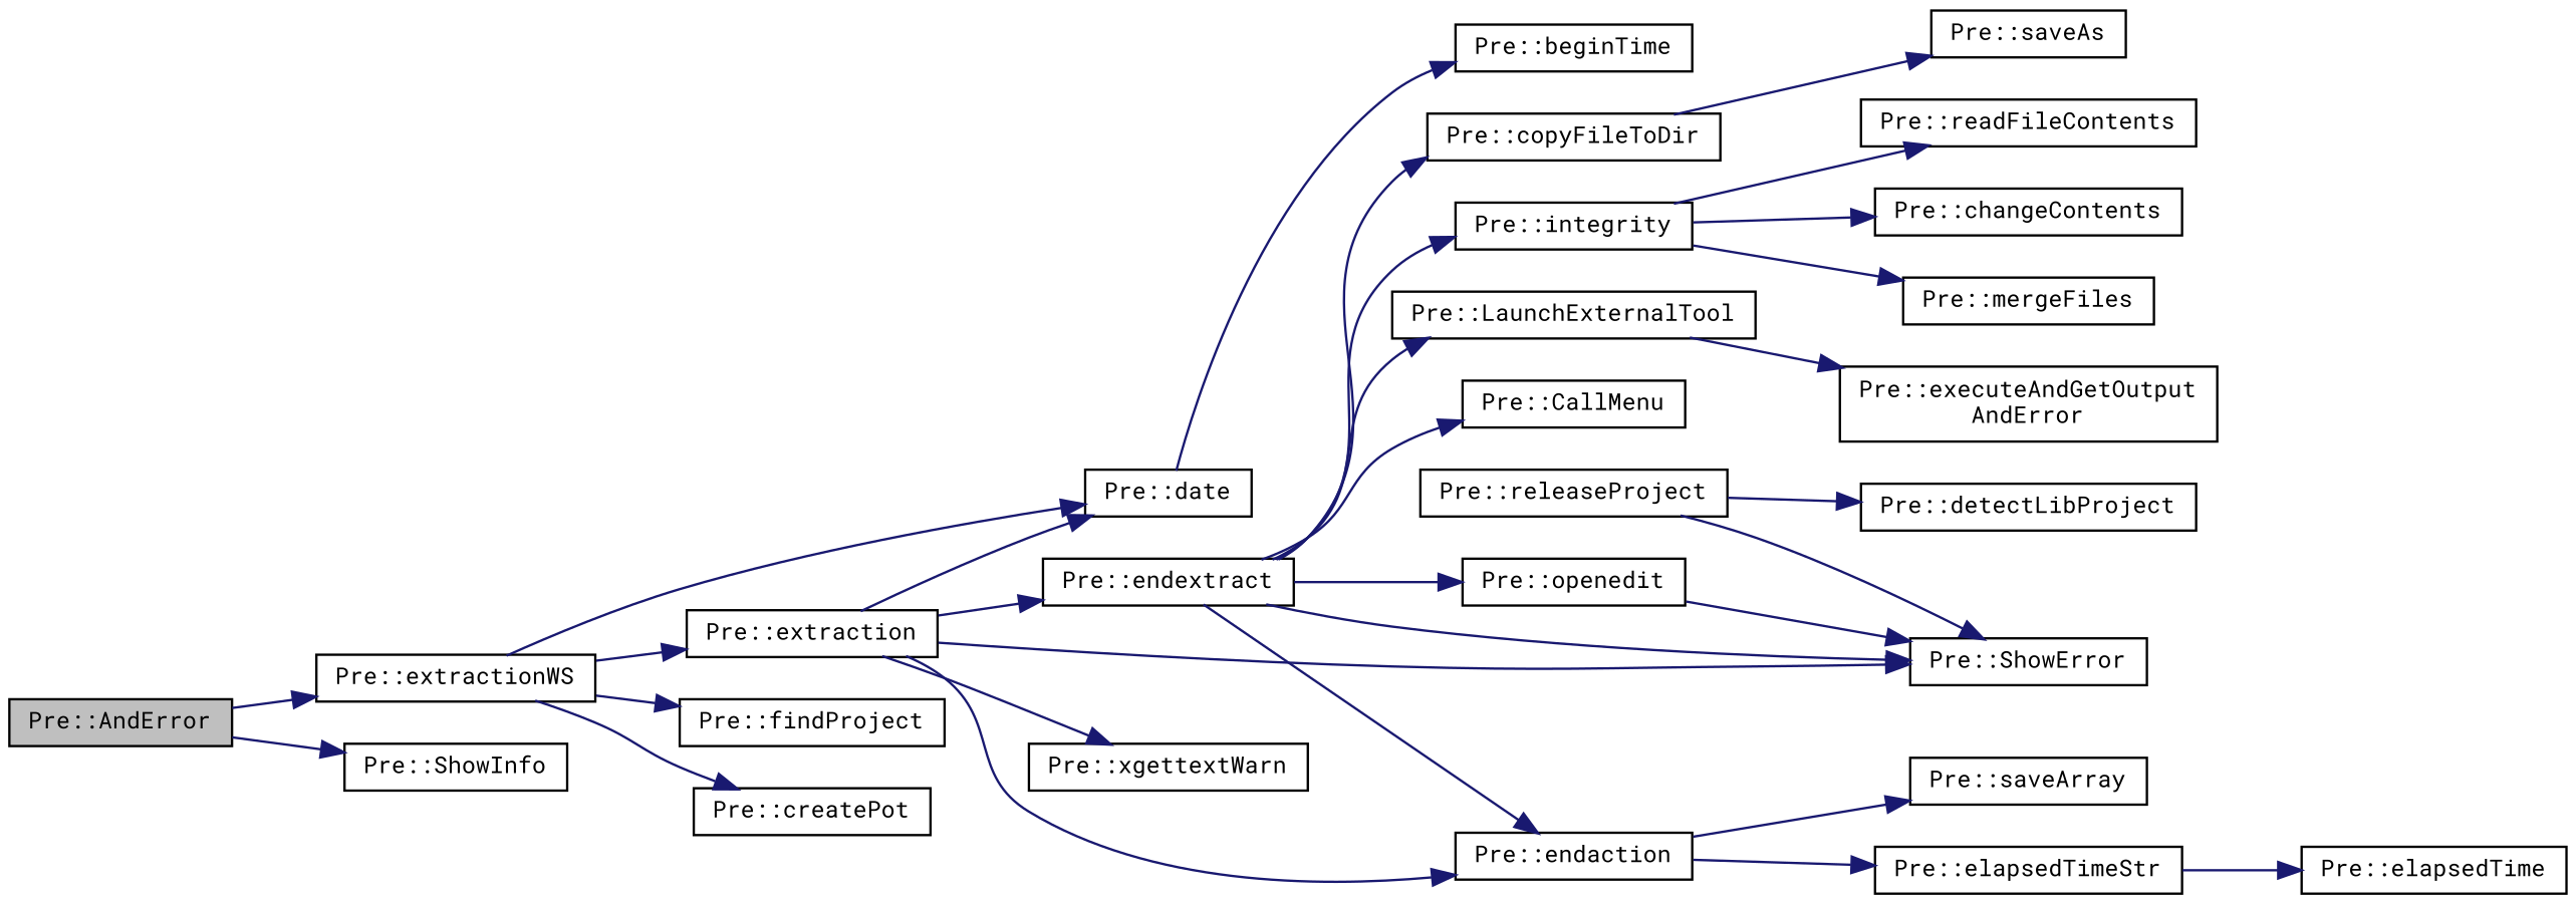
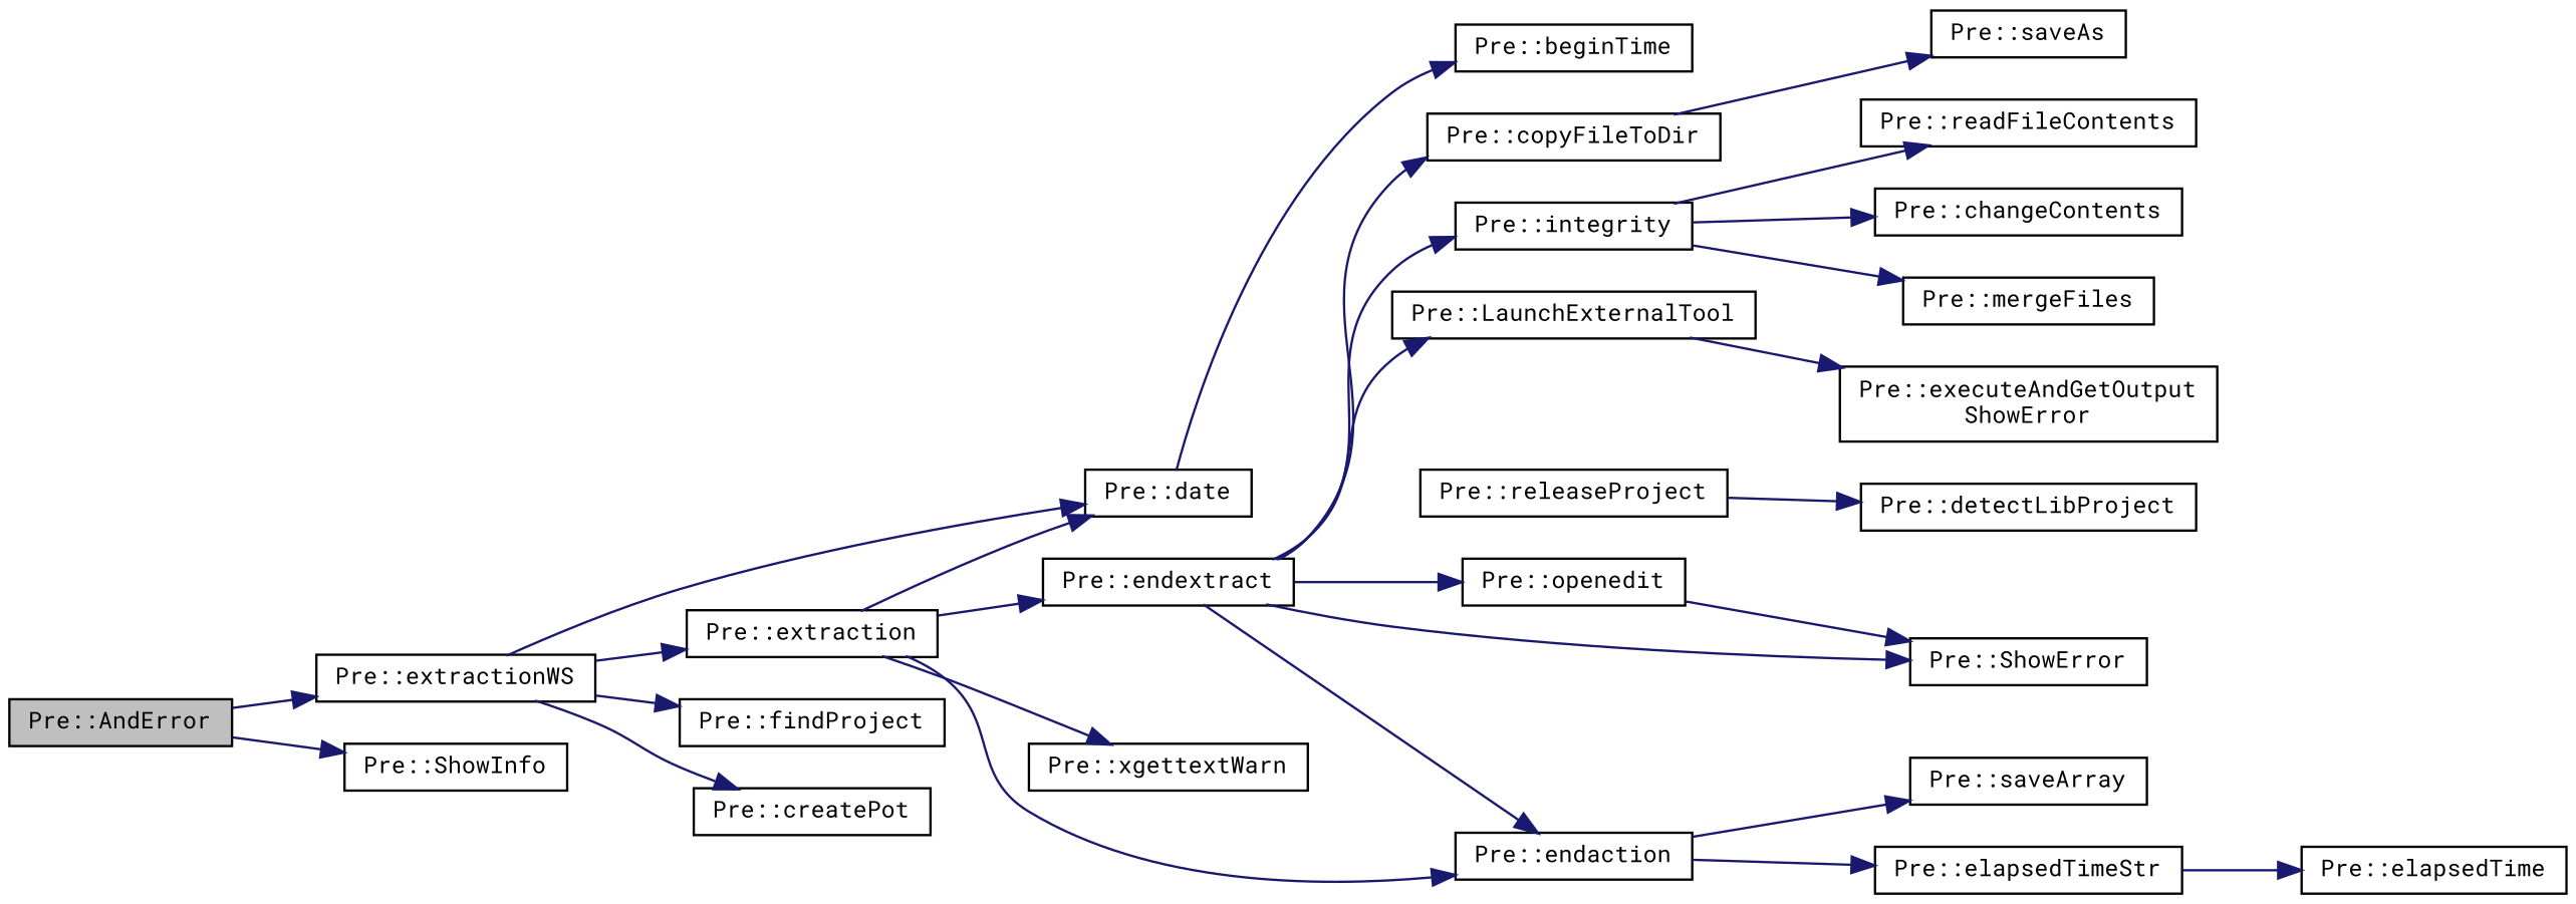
  digraph {
    fontname="Roboto Mono"
    rankdir=LR
    node [color=black fillcolor=white fontname="Roboto Mono" fontsize=10 shape=record style=filled]
    edge [color=midnightblue fontname="Roboto Mono" fontsize=10 labelfontname=Helvetica labelfontsize=10 style=solid]
    n1 [fillcolor=grey75 fontcolor=black height=0.2 label="Pre::AndError" width=0.4]
    n2 [height=0.2 label="Pre::extractionWS" width=0.4]
    n3 [height=0.2 label="Pre::ShowInfo" width=0.4]
    n4 [height=0.2 label="Pre::date" width=0.4]
    n5 [height=0.2 label="Pre::findProject" width=0.4]
    n6 [height=0.2 label="Pre::extraction" width=0.4]
    n7 [height=0.2 label="Pre::createPot" width=0.4]
    n8 [height=0.2 label="Pre::beginTime" width=0.4]
    n9 [height=0.2 label="Pre::ShowError" width=0.4]
    n10 [height=0.2 label="Pre::endaction" width=0.4]
    n11 [height=0.2 label="Pre::xgettextWarn" width=0.4]
    n12 [height=0.2 label="Pre::endextract" width=0.4]
    n13 [height=0.2 label="Pre::releaseProject" width=0.4]
    n14 [height=0.2 label="Pre::detectLibProject" width=0.4]
    n15 [height=0.2 label="Pre::saveArray" width=0.4]
    n16 [height=0.2 label="Pre::elapsedTimeStr" width=0.4]
    n17 [height=0.2 label="Pre::openedit" width=0.4]
    n18 [height=0.2 label="Pre::integrity" width=0.4]
-   n19 [height=0.2 label="Pre::CallMenu" width=0.4]
    n20 [height=0.2 label="Pre::LaunchExternalTool" width=0.4]
    n21 [height=0.2 label="Pre::copyFileToDir" width=0.4]
    n22 [height=0.2 label="Pre::elapsedTime" width=0.4]
    n23 [height=0.2 label="Pre::readFileContents" width=0.4]
    n24 [height=0.2 label="Pre::changeContents" width=0.4]
    n25 [height=0.2 label="Pre::mergeFiles" width=0.4]
-   n26 [height=0.2 label="Pre::executeAndGetOutput\lAndError" width=0.4]
+   n26 [height=0.2 label="Pre::executeAndGetOutput\lShowError" width=0.4]
    n27 [height=0.2 label="Pre::saveAs" width=0.4]
    n1 -> n2
    n1 -> n3
    n2 -> n4
    n2 -> n5
    n2 -> n6
    n2 -> n7
    n4 -> n8
    n6 -> n4
-   n6 -> n9
    n6 -> n10
    n6 -> n11
    n6 -> n12
    n10 -> n15
    n10 -> n16
    n12 -> n9
    n12 -> n10
    n12 -> n17
    n12 -> n18
-   n12 -> n19
    n12 -> n20
    n12 -> n21
-   n13 -> n9
    n13 -> n14
    n16 -> n22
    n17 -> n9
    n18 -> n23
    n18 -> n24
    n18 -> n25
    n20 -> n26
    n21 -> n27
  }
